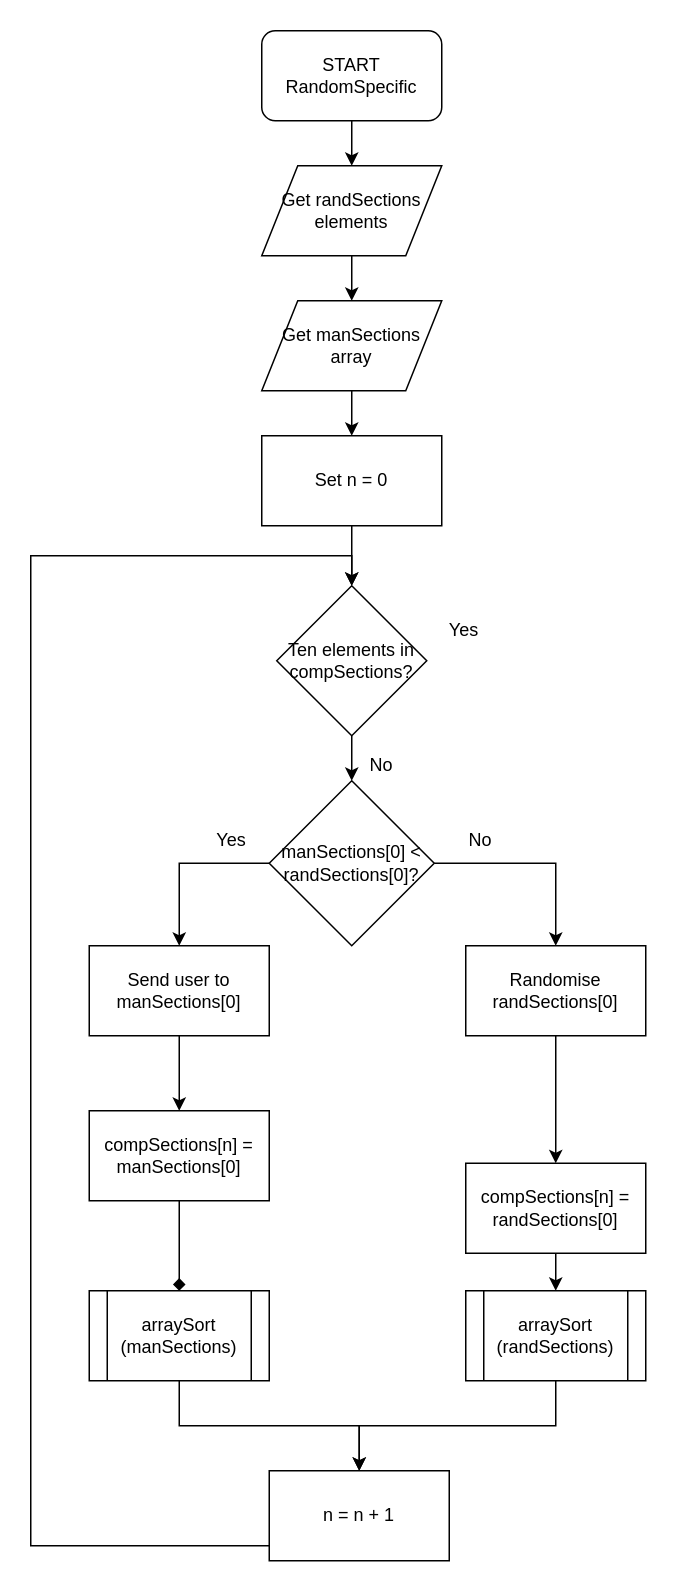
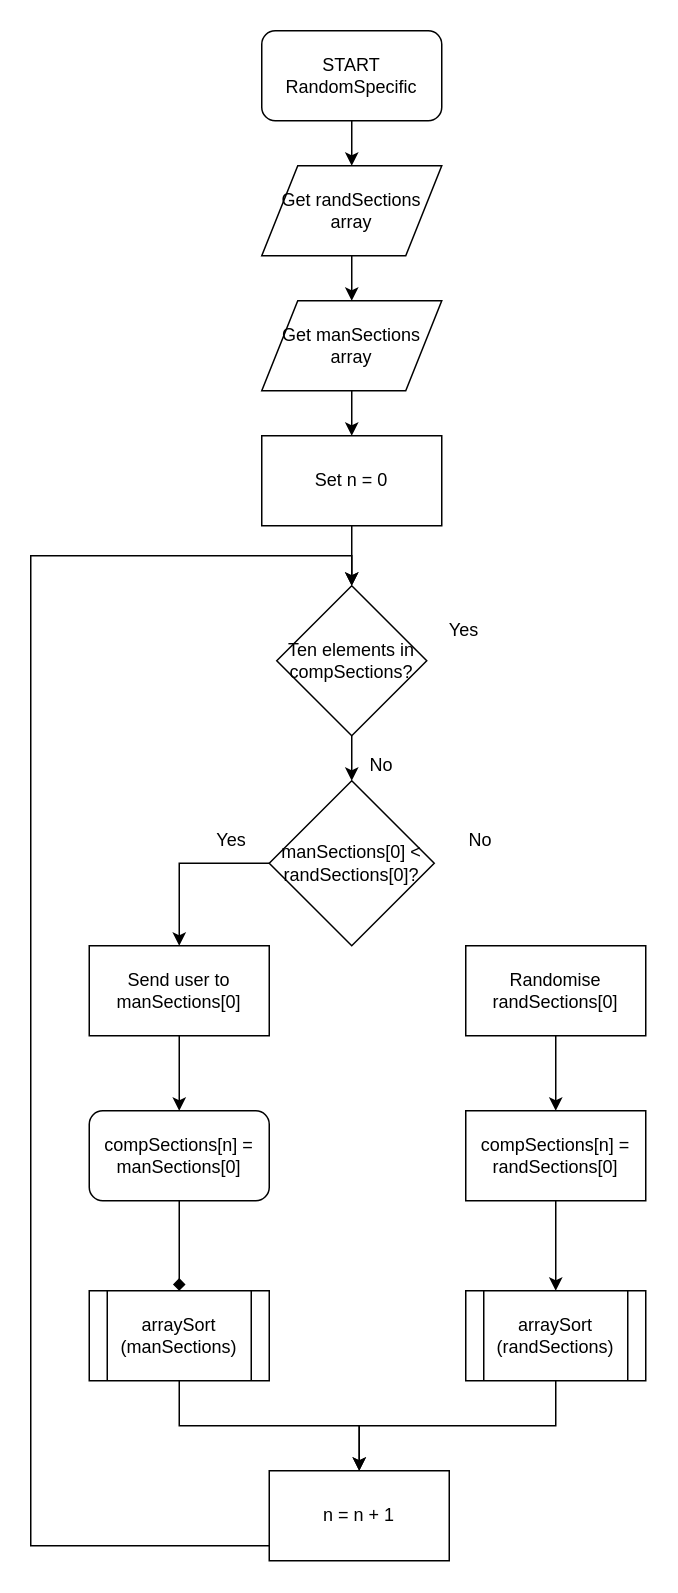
  <mxCell id="0" />
  <mxCell id="1" parent="0" />
  <mxCell id="2" value="" style="edgeStyle=orthogonalEdgeStyle;rounded=0;orthogonalLoop=1;jettySize=auto;html=1;" edge="1" parent="1" source="3" target="5"><mxGeometry relative="1" as="geometry" /></mxCell>
  <mxCell id="3" value="START RandomSpecific" style="rounded=1;whiteSpace=wrap;html=1;" vertex="1" parent="1"><mxGeometry x="174" y="20" width="120" height="60" as="geometry" /></mxCell>
  <mxCell id="4" value="" style="edgeStyle=orthogonalEdgeStyle;rounded=0;orthogonalLoop=1;jettySize=auto;html=1;" edge="1" parent="1" source="5" target="7"><mxGeometry relative="1" as="geometry" /></mxCell>
- <mxCell id="5" value="Get randSections elements" style="shape=parallelogram;perimeter=parallelogramPerimeter;whiteSpace=wrap;html=1;" vertex="1" parent="1"><mxGeometry x="174" y="110" width="120" height="60" as="geometry" /></mxCell>
+ <mxCell id="5" value="Get randSections array" style="shape=parallelogram;perimeter=parallelogramPerimeter;whiteSpace=wrap;html=1;" vertex="1" parent="1"><mxGeometry x="174" y="110" width="120" height="60" as="geometry" /></mxCell>
  <mxCell id="6" value="" style="edgeStyle=orthogonalEdgeStyle;rounded=0;orthogonalLoop=1;jettySize=auto;html=1;" edge="1" parent="1" source="7" target="22"><mxGeometry relative="1" as="geometry" /></mxCell>
  <mxCell id="7" value="Get manSections array" style="shape=parallelogram;perimeter=parallelogramPerimeter;whiteSpace=wrap;html=1;" vertex="1" parent="1"><mxGeometry x="174" y="200" width="120" height="60" as="geometry" /></mxCell>
  <mxCell id="8" style="edgeStyle=orthogonalEdgeStyle;rounded=0;orthogonalLoop=1;jettySize=auto;html=1;entryX=0.5;entryY=0;entryDx=0;entryDy=0;" edge="1" parent="1" source="10" target="12"><mxGeometry relative="1" as="geometry"><Array as="points"><mxPoint x="119" y="575" /></Array></mxGeometry></mxCell>
- <mxCell id="9" style="edgeStyle=orthogonalEdgeStyle;rounded=0;orthogonalLoop=1;jettySize=auto;html=1;entryX=0.5;entryY=0;entryDx=0;entryDy=0;" edge="1" parent="1" source="10" target="15"><mxGeometry relative="1" as="geometry" /></mxCell>
  <mxCell id="10" value="manSections[0] &amp;lt; randSections[0]?" style="rhombus;whiteSpace=wrap;html=1;" vertex="1" parent="1"><mxGeometry x="179" y="520" width="110" height="110" as="geometry" /></mxCell>
  <mxCell id="11" value="" style="edgeStyle=orthogonalEdgeStyle;rounded=0;orthogonalLoop=1;jettySize=auto;html=1;" edge="1" parent="1" source="12" target="18"><mxGeometry relative="1" as="geometry" /></mxCell>
  <mxCell id="12" value="Send user to manSections[0]" style="rounded=0;whiteSpace=wrap;html=1;" vertex="1" parent="1"><mxGeometry x="59" y="630" width="120" height="60" as="geometry" /></mxCell>
  <mxCell id="13" value="Yes" style="text;html=1;strokeColor=none;fillColor=none;align=center;verticalAlign=middle;whiteSpace=wrap;rounded=0;" vertex="1" parent="1"><mxGeometry x="134" y="550" width="40" height="20" as="geometry" /></mxCell>
  <mxCell id="14" value="" style="edgeStyle=orthogonalEdgeStyle;rounded=0;orthogonalLoop=1;jettySize=auto;html=1;" edge="1" parent="1" source="15" target="20"><mxGeometry relative="1" as="geometry" /></mxCell>
  <mxCell id="15" value="Randomise randSections[0]" style="rounded=0;whiteSpace=wrap;html=1;" vertex="1" parent="1"><mxGeometry x="310" y="630" width="120" height="60" as="geometry" /></mxCell>
  <mxCell id="16" value="No" style="text;html=1;strokeColor=none;fillColor=none;align=center;verticalAlign=middle;whiteSpace=wrap;rounded=0;" vertex="1" parent="1"><mxGeometry x="300" y="550" width="40" height="20" as="geometry" /></mxCell>
  <mxCell id="17" value="" style="edgeStyle=orthogonalEdgeStyle;rounded=0;orthogonalLoop=1;jettySize=auto;html=1;endArrow=diamond;" edge="1" parent="1" source="18" target="24"><mxGeometry relative="1" as="geometry" /></mxCell>
- <mxCell id="18" value="compSections[n] = manSections[0]" style="rounded=0;whiteSpace=wrap;html=1;" vertex="1" parent="1"><mxGeometry x="59" y="740" width="120" height="60" as="geometry" /></mxCell>
+ <mxCell id="18" value="compSections[n] = manSections[0]" style="whiteSpace=wrap;html=1;rounded=1;" vertex="1" parent="1"><mxGeometry x="59" y="740" width="120" height="60" as="geometry" /></mxCell>
  <mxCell id="19" value="" style="edgeStyle=orthogonalEdgeStyle;rounded=0;orthogonalLoop=1;jettySize=auto;html=1;" edge="1" parent="1" source="20" target="26"><mxGeometry relative="1" as="geometry" /></mxCell>
- <mxCell id="20" value="&lt;span&gt;compSections[n] = randSections[0]&lt;/span&gt;" style="rounded=0;whiteSpace=wrap;html=1;" vertex="1" parent="1"><mxGeometry x="310" y="775" width="120" height="60" as="geometry" /></mxCell>
+ <mxCell id="20" value="&lt;span&gt;compSections[n] = randSections[0]&lt;/span&gt;" style="rounded=0;whiteSpace=wrap;html=1;" vertex="1" parent="1"><mxGeometry x="310" y="740" width="120" height="60" as="geometry" /></mxCell>
  <mxCell id="21" value="" style="edgeStyle=orthogonalEdgeStyle;rounded=0;orthogonalLoop=1;jettySize=auto;html=1;" edge="1" parent="1" source="22" target="30"><mxGeometry relative="1" as="geometry" /></mxCell>
  <mxCell id="22" value="Set n = 0" style="rounded=0;whiteSpace=wrap;html=1;" vertex="1" parent="1"><mxGeometry x="174" y="290" width="120" height="60" as="geometry" /></mxCell>
  <mxCell id="23" style="edgeStyle=orthogonalEdgeStyle;rounded=0;orthogonalLoop=1;jettySize=auto;html=1;entryX=0.5;entryY=0;entryDx=0;entryDy=0;" edge="1" parent="1" source="24" target="28"><mxGeometry relative="1" as="geometry" /></mxCell>
  <mxCell id="24" value="arraySort (manSections)" style="shape=process;whiteSpace=wrap;html=1;backgroundOutline=1;" vertex="1" parent="1"><mxGeometry x="59" y="860" width="120" height="60" as="geometry" /></mxCell>
  <mxCell id="25" style="edgeStyle=orthogonalEdgeStyle;rounded=0;orthogonalLoop=1;jettySize=auto;html=1;entryX=0.5;entryY=0;entryDx=0;entryDy=0;" edge="1" parent="1" source="26" target="28"><mxGeometry relative="1" as="geometry"><Array as="points"><mxPoint x="370" y="950" /><mxPoint x="239" y="950" /></Array></mxGeometry></mxCell>
  <mxCell id="26" value="arraySort (randSections)" style="shape=process;whiteSpace=wrap;html=1;backgroundOutline=1;" vertex="1" parent="1"><mxGeometry x="310" y="860" width="120" height="60" as="geometry" /></mxCell>
  <mxCell id="27" style="edgeStyle=orthogonalEdgeStyle;rounded=0;orthogonalLoop=1;jettySize=auto;html=1;entryX=0.5;entryY=0;entryDx=0;entryDy=0;" edge="1" parent="1" source="28" target="30"><mxGeometry relative="1" as="geometry"><Array as="points"><mxPoint x="20" y="1030" /><mxPoint x="20" y="370" /><mxPoint x="234" y="370" /></Array></mxGeometry></mxCell>
  <mxCell id="28" value="n = n + 1" style="rounded=0;whiteSpace=wrap;html=1;" vertex="1" parent="1"><mxGeometry x="179" y="980" width="120" height="60" as="geometry" /></mxCell>
  <mxCell id="29" value="" style="edgeStyle=orthogonalEdgeStyle;rounded=0;orthogonalLoop=1;jettySize=auto;html=1;" edge="1" parent="1" source="30" target="10"><mxGeometry relative="1" as="geometry" /></mxCell>
  <mxCell id="30" value="Ten elements in compSections?" style="rhombus;whiteSpace=wrap;html=1;" vertex="1" parent="1"><mxGeometry x="184" y="390" width="100" height="100" as="geometry" /></mxCell>
  <mxCell id="31" value="No" style="text;html=1;strokeColor=none;fillColor=none;align=center;verticalAlign=middle;whiteSpace=wrap;rounded=0;" vertex="1" parent="1"><mxGeometry x="234" y="500" width="40" height="20" as="geometry" /></mxCell>
  <mxCell id="32" value="Yes" style="text;html=1;strokeColor=none;fillColor=none;align=center;verticalAlign=middle;whiteSpace=wrap;rounded=0;" vertex="1" parent="1"><mxGeometry x="289" y="410" width="40" height="20" as="geometry" /></mxCell>
